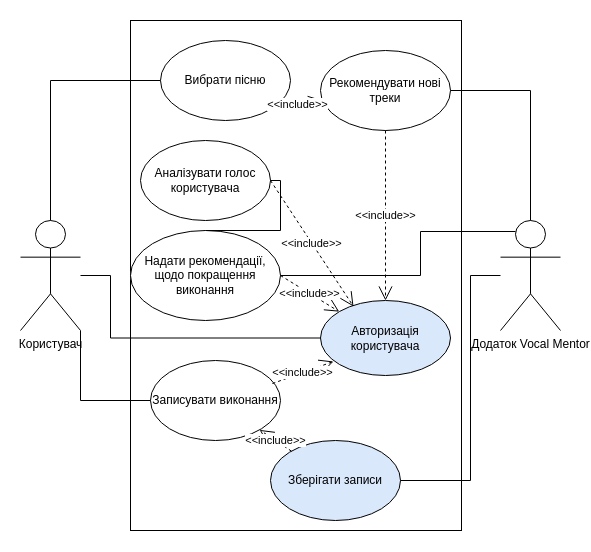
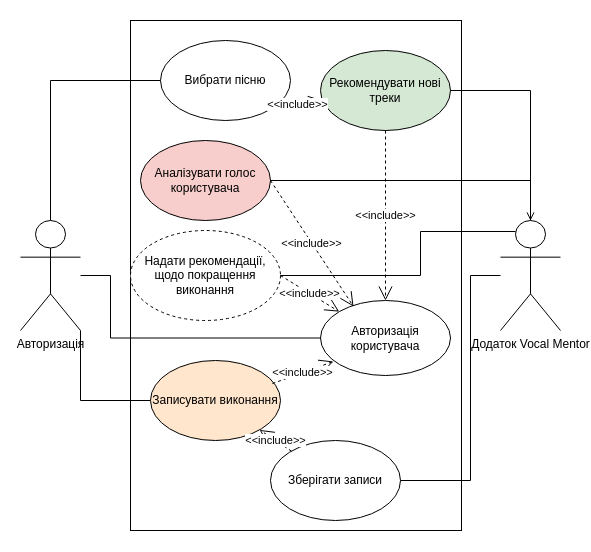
  <mxCell id="0" />
  <mxCell id="1" parent="0" />
  <mxCell id="2" value="" style="rounded=0;whiteSpace=wrap;html=1;" parent="1" vertex="1"><mxGeometry x="130" y="20" width="331" height="510" as="geometry" /></mxCell>
- <mxCell id="3" value="Авторизація користувача" style="ellipse;whiteSpace=wrap;html=1;fillColor=#dae8fc;" parent="1" vertex="1"><mxGeometry x="320" y="300" width="130" height="75" as="geometry" /></mxCell>
- <mxCell id="4" value="Користувач" style="shape=umlActor;verticalLabelPosition=bottom;verticalAlign=top;html=1;outlineConnect=0;" vertex="1" parent="1"><mxGeometry x="20" y="220" width="60" height="110" as="geometry" /></mxCell>
+ <mxCell id="3" value="Авторизація користувача" style="ellipse;whiteSpace=wrap;html=1;" parent="1" vertex="1"><mxGeometry x="320" y="300" width="130" height="75" as="geometry" /></mxCell>
+ <mxCell id="4" value="Авторизація" style="shape=umlActor;verticalLabelPosition=bottom;verticalAlign=top;html=1;outlineConnect=0;" vertex="1" parent="1"><mxGeometry x="20" y="220" width="60" height="110" as="geometry" /></mxCell>
  <mxCell id="5" value="Додаток&amp;nbsp;Vocal Mentor" style="shape=umlActor;verticalLabelPosition=bottom;verticalAlign=top;html=1;outlineConnect=0;" vertex="1" parent="1"><mxGeometry x="500" y="220" width="60" height="110" as="geometry" /></mxCell>
  <mxCell id="6" value="Вибрати пісню" style="ellipse;whiteSpace=wrap;html=1;" vertex="1" parent="1"><mxGeometry x="160" y="40" width="130" height="80" as="geometry" /></mxCell>
- <mxCell id="7" value="Аналізувати голос користувача" style="ellipse;whiteSpace=wrap;html=1;" vertex="1" parent="1"><mxGeometry x="140" y="140" width="130" height="80" as="geometry" /></mxCell>
- <mxCell id="8" value="Надати рекомендації,&lt;br&gt;щодо покращення виконання" style="ellipse;whiteSpace=wrap;html=1;" vertex="1" parent="1"><mxGeometry x="130" y="230" width="150" height="90" as="geometry" /></mxCell>
- <mxCell id="9" value="Записувати виконання" style="ellipse;whiteSpace=wrap;html=1;" vertex="1" parent="1"><mxGeometry x="150" y="360" width="130" height="80" as="geometry" /></mxCell>
- <mxCell id="10" value="Зберігати записи" style="ellipse;whiteSpace=wrap;html=1;fillColor=#dae8fc;" vertex="1" parent="1"><mxGeometry x="270" y="440" width="130" height="80" as="geometry" /></mxCell>
- <mxCell id="11" value="Рекомендувати нові треки" style="ellipse;whiteSpace=wrap;html=1;" vertex="1" parent="1"><mxGeometry x="320" y="50" width="130" height="80" as="geometry" /></mxCell>
+ <mxCell id="7" value="Аналізувати голос користувача" style="ellipse;whiteSpace=wrap;html=1;fillColor=#f8cecc;" vertex="1" parent="1"><mxGeometry x="140" y="140" width="130" height="80" as="geometry" /></mxCell>
+ <mxCell id="8" value="Надати рекомендації,&lt;br&gt;щодо покращення виконання" style="ellipse;whiteSpace=wrap;html=1;dashed=1;" vertex="1" parent="1"><mxGeometry x="130" y="230" width="150" height="90" as="geometry" /></mxCell>
+ <mxCell id="9" value="Записувати виконання" style="ellipse;whiteSpace=wrap;html=1;fillColor=#ffe6cc;" vertex="1" parent="1"><mxGeometry x="150" y="360" width="130" height="80" as="geometry" /></mxCell>
+ <mxCell id="10" value="Зберігати записи" style="ellipse;whiteSpace=wrap;html=1;" vertex="1" parent="1"><mxGeometry x="270" y="440" width="130" height="80" as="geometry" /></mxCell>
+ <mxCell id="11" value="Рекомендувати нові треки" style="ellipse;whiteSpace=wrap;html=1;fillColor=#d5e8d4;" vertex="1" parent="1"><mxGeometry x="320" y="50" width="130" height="80" as="geometry" /></mxCell>
  <mxCell id="12" value="" style="endArrow=none;html=1;edgeStyle=orthogonalEdgeStyle;rounded=0;entryX=0;entryY=0.5;entryDx=0;entryDy=0;" edge="1" parent="1" source="4" target="3"><mxGeometry relative="1" as="geometry"><mxPoint x="180" y="340" as="sourcePoint" /><mxPoint x="340" y="340" as="targetPoint" /><Array as="points"><mxPoint x="110" y="275" /><mxPoint x="110" y="338" /></Array></mxGeometry></mxCell>
  <mxCell id="13" value="&amp;lt;&amp;lt;include&amp;gt;&amp;gt;" style="endArrow=open;endSize=12;dashed=1;html=1;rounded=0;" edge="1" parent="1" source="10" target="9"><mxGeometry width="160" relative="1" as="geometry"><mxPoint x="180" y="340" as="sourcePoint" /><mxPoint x="340" y="340" as="targetPoint" /></mxGeometry></mxCell>
  <mxCell id="14" value="&amp;lt;&amp;lt;include&amp;gt;&amp;gt;" style="endArrow=open;endSize=12;dashed=1;html=1;rounded=0;exitX=0.938;exitY=0.288;exitDx=0;exitDy=0;exitPerimeter=0;entryX=0.1;entryY=0.813;entryDx=0;entryDy=0;entryPerimeter=0;" edge="1" parent="1" source="9" target="3"><mxGeometry width="160" relative="1" as="geometry"><mxPoint x="180" y="340" as="sourcePoint" /><mxPoint x="340" y="340" as="targetPoint" /></mxGeometry></mxCell>
  <mxCell id="15" value="&amp;lt;&amp;lt;include&amp;gt;&amp;gt;" style="endArrow=open;endSize=12;dashed=1;html=1;rounded=0;exitX=1;exitY=0.5;exitDx=0;exitDy=0;entryX=0;entryY=0;entryDx=0;entryDy=0;" edge="1" parent="1" source="8" target="3"><mxGeometry width="160" relative="1" as="geometry"><mxPoint x="180" y="340" as="sourcePoint" /><mxPoint x="340" y="340" as="targetPoint" /></mxGeometry></mxCell>
  <mxCell id="16" value="&amp;lt;&amp;lt;include&amp;gt;&amp;gt;" style="endArrow=open;endSize=12;dashed=1;html=1;rounded=0;exitX=1;exitY=0.5;exitDx=0;exitDy=0;entryX=0.254;entryY=0.08;entryDx=0;entryDy=0;entryPerimeter=0;" edge="1" parent="1" source="7" target="3"><mxGeometry width="160" relative="1" as="geometry"><mxPoint x="180" y="340" as="sourcePoint" /><mxPoint x="340" y="340" as="targetPoint" /></mxGeometry></mxCell>
  <mxCell id="17" value="&amp;lt;&amp;lt;include&amp;gt;&amp;gt;" style="endArrow=open;endSize=12;dashed=1;html=1;rounded=0;exitX=1;exitY=1;exitDx=0;exitDy=0;" edge="1" parent="1" source="6" target="11"><mxGeometry width="160" relative="1" as="geometry"><mxPoint x="180" y="340" as="sourcePoint" /><mxPoint x="340" y="340" as="targetPoint" /></mxGeometry></mxCell>
  <mxCell id="18" value="&amp;lt;&amp;lt;include&amp;gt;&amp;gt;" style="endArrow=open;endSize=12;dashed=1;html=1;rounded=0;exitX=0.5;exitY=1;exitDx=0;exitDy=0;entryX=0.5;entryY=0;entryDx=0;entryDy=0;" edge="1" parent="1" source="11" target="3"><mxGeometry width="160" relative="1" as="geometry"><mxPoint x="180" y="340" as="sourcePoint" /><mxPoint x="340" y="340" as="targetPoint" /></mxGeometry></mxCell>
  <mxCell id="19" value="" style="endArrow=none;html=1;edgeStyle=orthogonalEdgeStyle;rounded=0;entryX=0;entryY=0.5;entryDx=0;entryDy=0;exitX=0.5;exitY=0;exitDx=0;exitDy=0;exitPerimeter=0;" edge="1" parent="1" source="4" target="6"><mxGeometry relative="1" as="geometry"><mxPoint x="180" y="340" as="sourcePoint" /><mxPoint x="340" y="340" as="targetPoint" /><Array as="points"><mxPoint x="50" y="80" /></Array></mxGeometry></mxCell>
  <mxCell id="20" value="" style="endArrow=none;html=1;edgeStyle=orthogonalEdgeStyle;rounded=0;entryX=0;entryY=0.5;entryDx=0;entryDy=0;exitX=1;exitY=1;exitDx=0;exitDy=0;exitPerimeter=0;" edge="1" parent="1" source="4" target="9"><mxGeometry relative="1" as="geometry"><mxPoint x="180" y="340" as="sourcePoint" /><mxPoint x="340" y="340" as="targetPoint" /></mxGeometry></mxCell>
  <mxCell id="21" value="" style="endArrow=none;html=1;edgeStyle=orthogonalEdgeStyle;rounded=0;entryX=1;entryY=0.5;entryDx=0;entryDy=0;" edge="1" parent="1" source="5" target="10"><mxGeometry relative="1" as="geometry"><mxPoint x="490" y="290" as="sourcePoint" /><mxPoint x="340" y="340" as="targetPoint" /><Array as="points"><mxPoint x="470" y="275" /><mxPoint x="470" y="480" /></Array></mxGeometry></mxCell>
- <mxCell id="22" value="" style="endArrow=none;html=1;edgeStyle=orthogonalEdgeStyle;rounded=0;exitX=1;exitY=0.5;exitDx=0;exitDy=0;entryX=0.5;entryY=0;entryDx=0;entryDy=0;entryPerimeter=0;" edge="1" parent="1" source="11" target="5"><mxGeometry relative="1" as="geometry"><mxPoint x="180" y="340" as="sourcePoint" /><mxPoint x="340" y="340" as="targetPoint" /></mxGeometry></mxCell>
+ <mxCell id="22" value="" style="endArrow=open;html=1;edgeStyle=orthogonalEdgeStyle;rounded=0;exitX=1;exitY=0.5;exitDx=0;exitDy=0;entryX=0.5;entryY=0;entryDx=0;entryDy=0;entryPerimeter=0;" edge="1" parent="1" source="11" target="5"><mxGeometry relative="1" as="geometry"><mxPoint x="180" y="340" as="sourcePoint" /><mxPoint x="340" y="340" as="targetPoint" /></mxGeometry></mxCell>
  <mxCell id="23" value="" style="endArrow=none;html=1;edgeStyle=orthogonalEdgeStyle;rounded=0;exitX=1;exitY=0.5;exitDx=0;exitDy=0;entryX=0.25;entryY=0.1;entryDx=0;entryDy=0;entryPerimeter=0;" edge="1" parent="1" source="8" target="5"><mxGeometry relative="1" as="geometry"><mxPoint x="180" y="340" as="sourcePoint" /><mxPoint x="340" y="340" as="targetPoint" /><Array as="points"><mxPoint x="420" y="275" /><mxPoint x="420" y="231" /></Array></mxGeometry></mxCell>
- <mxCell id="24" value="" style="endArrow=none;html=1;edgeStyle=orthogonalEdgeStyle;rounded=0;exitX=1;exitY=0.5;exitDx=0;exitDy=0;" edge="1" parent="1" source="7" target="8"><mxGeometry relative="1" as="geometry"><mxPoint x="180" y="340" as="sourcePoint" /><mxPoint x="340" y="340" as="targetPoint" /></mxGeometry></mxCell>
+ <mxCell id="24" value="" style="endArrow=none;html=1;edgeStyle=orthogonalEdgeStyle;rounded=0;exitX=1;exitY=0.5;exitDx=0;exitDy=0;entryX=0.5;entryY=0;entryDx=0;entryDy=0;entryPerimeter=0;" edge="1" parent="1" source="7" target="5"><mxGeometry relative="1" as="geometry"><mxPoint x="180" y="340" as="sourcePoint" /><mxPoint x="340" y="340" as="targetPoint" /></mxGeometry></mxCell>
